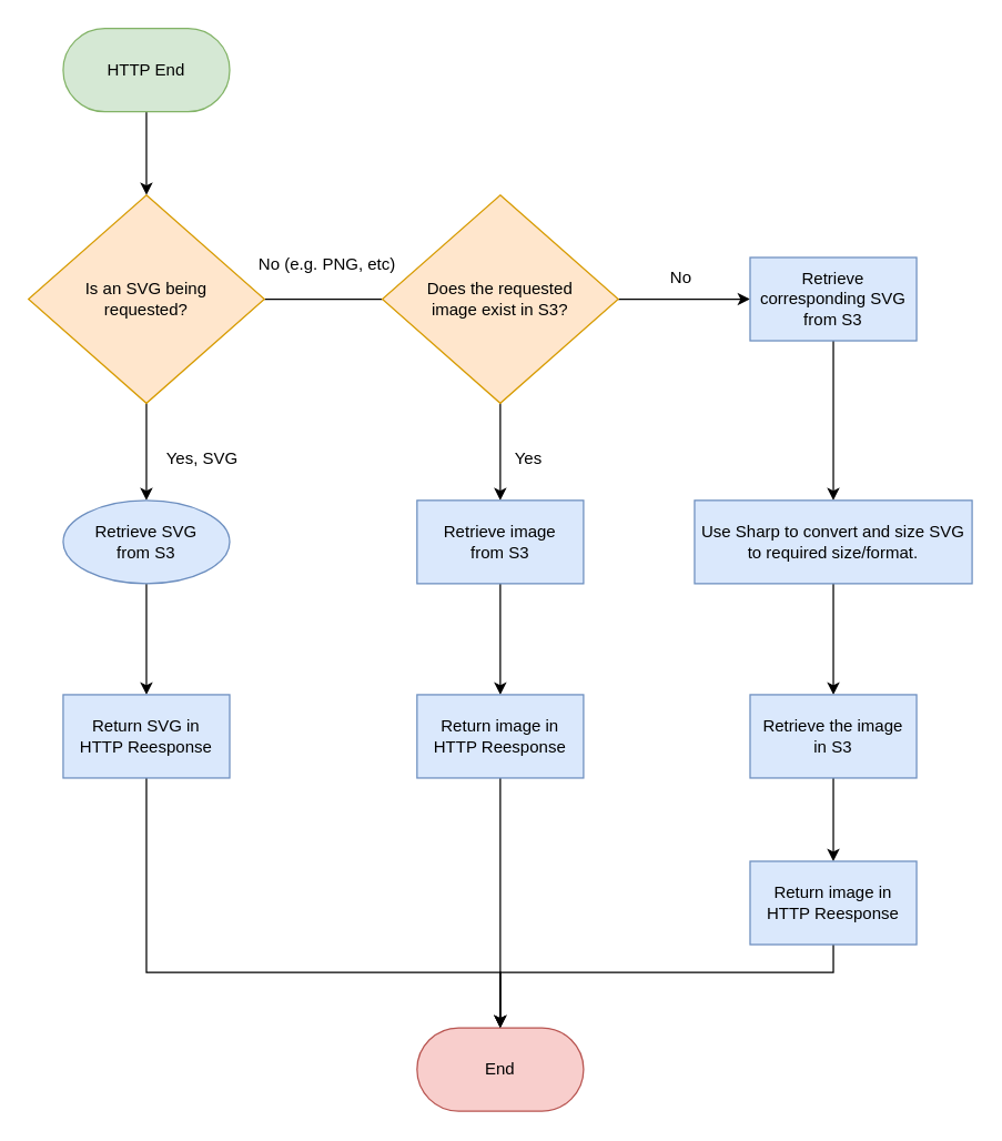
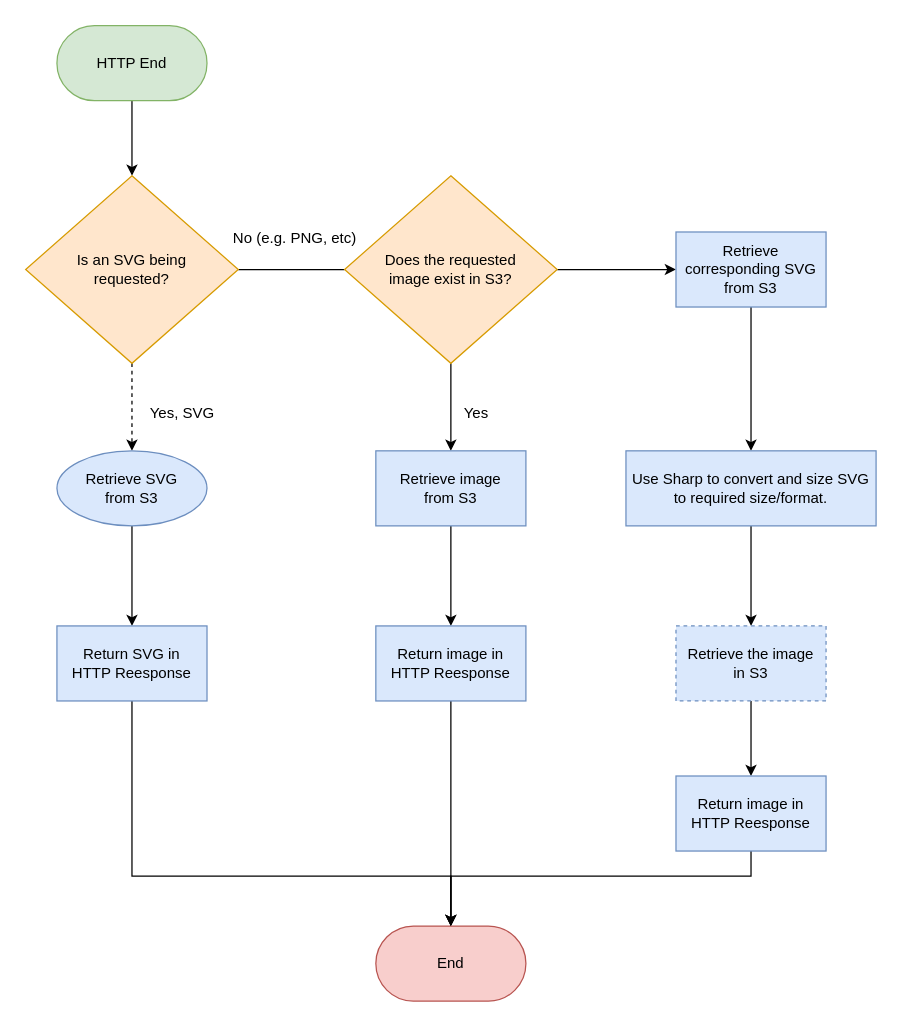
  <mxCell id="0" />
  <mxCell id="1" parent="0" />
  <mxCell id="2" style="edgeStyle=orthogonalEdgeStyle;rounded=0;orthogonalLoop=1;jettySize=auto;html=1;entryX=0.5;entryY=0;entryDx=0;entryDy=0;" edge="1" parent="1" source="3" target="6"><mxGeometry relative="1" as="geometry" /></mxCell>
  <mxCell id="3" value="HTTP End" style="rounded=1;whiteSpace=wrap;html=1;arcSize=50;fillColor=#d5e8d4;strokeColor=#82b366;" vertex="1" parent="1"><mxGeometry x="45" y="20" width="120" height="60" as="geometry" /></mxCell>
- <mxCell id="4" style="edgeStyle=orthogonalEdgeStyle;rounded=0;orthogonalLoop=1;jettySize=auto;html=1;entryX=0.5;entryY=0;entryDx=0;entryDy=0;" edge="1" parent="1" source="6" target="8"><mxGeometry relative="1" as="geometry" /></mxCell>
+ <mxCell id="4" style="edgeStyle=orthogonalEdgeStyle;rounded=0;orthogonalLoop=1;jettySize=auto;html=1;entryX=0.5;entryY=0;entryDx=0;entryDy=0;dashed=1;" edge="1" parent="1" source="6" target="8"><mxGeometry relative="1" as="geometry" /></mxCell>
  <mxCell id="5" style="edgeStyle=orthogonalEdgeStyle;rounded=0;orthogonalLoop=1;jettySize=auto;html=1;entryX=0;entryY=0.5;entryDx=0;entryDy=0;endArrow=none;" edge="1" parent="1" source="6" target="14"><mxGeometry relative="1" as="geometry" /></mxCell>
  <mxCell id="6" value="Is an SVG being&lt;br&gt;requested?" style="rhombus;whiteSpace=wrap;html=1;fillColor=#ffe6cc;strokeColor=#d79b00;" vertex="1" parent="1"><mxGeometry x="20" y="140" width="170" height="150" as="geometry" /></mxCell>
  <mxCell id="7" style="edgeStyle=orthogonalEdgeStyle;rounded=0;orthogonalLoop=1;jettySize=auto;html=1;entryX=0.5;entryY=0;entryDx=0;entryDy=0;" edge="1" parent="1" source="8" target="10"><mxGeometry relative="1" as="geometry" /></mxCell>
  <mxCell id="8" value="Retrieve SVG&lt;br&gt;from S3" style="ellipse;whiteSpace=wrap;html=1;fillColor=#dae8fc;strokeColor=#6c8ebf;" vertex="1" parent="1"><mxGeometry x="45" y="360" width="120" height="60" as="geometry" /></mxCell>
  <mxCell id="9" style="edgeStyle=orthogonalEdgeStyle;rounded=0;orthogonalLoop=1;jettySize=auto;html=1;exitX=0.5;exitY=1;exitDx=0;exitDy=0;" edge="1" parent="1" source="10" target="11"><mxGeometry relative="1" as="geometry"><Array as="points"><mxPoint x="105" y="700" /><mxPoint x="360" y="700" /></Array></mxGeometry></mxCell>
  <mxCell id="10" value="Return SVG in&lt;br&gt;HTTP Reesponse" style="rounded=0;whiteSpace=wrap;html=1;fillColor=#dae8fc;strokeColor=#6c8ebf;" vertex="1" parent="1"><mxGeometry x="45" y="500" width="120" height="60" as="geometry" /></mxCell>
  <mxCell id="11" value="End" style="rounded=1;whiteSpace=wrap;html=1;arcSize=50;fillColor=#f8cecc;strokeColor=#b85450;" vertex="1" parent="1"><mxGeometry x="300" y="740" width="120" height="60" as="geometry" /></mxCell>
  <mxCell id="12" style="edgeStyle=orthogonalEdgeStyle;rounded=0;orthogonalLoop=1;jettySize=auto;html=1;entryX=0.5;entryY=0;entryDx=0;entryDy=0;" edge="1" parent="1" source="14" target="16"><mxGeometry relative="1" as="geometry" /></mxCell>
  <mxCell id="13" style="edgeStyle=orthogonalEdgeStyle;rounded=0;orthogonalLoop=1;jettySize=auto;html=1;entryX=0;entryY=0.5;entryDx=0;entryDy=0;" edge="1" parent="1" source="14" target="20"><mxGeometry relative="1" as="geometry" /></mxCell>
  <mxCell id="14" value="Does the requested&lt;br&gt;image exist in S3?" style="rhombus;whiteSpace=wrap;html=1;fillColor=#ffe6cc;strokeColor=#d79b00;" vertex="1" parent="1"><mxGeometry x="275" y="140" width="170" height="150" as="geometry" /></mxCell>
  <mxCell id="15" style="edgeStyle=orthogonalEdgeStyle;rounded=0;orthogonalLoop=1;jettySize=auto;html=1;" edge="1" parent="1" source="16" target="18"><mxGeometry relative="1" as="geometry" /></mxCell>
  <mxCell id="16" value="Retrieve image&lt;br&gt;from S3" style="rounded=0;whiteSpace=wrap;html=1;fillColor=#dae8fc;strokeColor=#6c8ebf;" vertex="1" parent="1"><mxGeometry x="300" y="360" width="120" height="60" as="geometry" /></mxCell>
  <mxCell id="17" style="edgeStyle=orthogonalEdgeStyle;rounded=0;orthogonalLoop=1;jettySize=auto;html=1;" edge="1" parent="1" source="18" target="11"><mxGeometry relative="1" as="geometry" /></mxCell>
  <mxCell id="18" value="Return image in&lt;br&gt;HTTP Reesponse" style="rounded=0;whiteSpace=wrap;html=1;fillColor=#dae8fc;strokeColor=#6c8ebf;" vertex="1" parent="1"><mxGeometry x="300" y="500" width="120" height="60" as="geometry" /></mxCell>
  <mxCell id="19" style="edgeStyle=orthogonalEdgeStyle;rounded=0;orthogonalLoop=1;jettySize=auto;html=1;" edge="1" parent="1" source="20" target="22"><mxGeometry relative="1" as="geometry" /></mxCell>
  <mxCell id="20" value="Retrieve corresponding SVG&lt;br&gt;from S3" style="rounded=0;whiteSpace=wrap;html=1;fillColor=#dae8fc;strokeColor=#6c8ebf;" vertex="1" parent="1"><mxGeometry x="540" y="185" width="120" height="60" as="geometry" /></mxCell>
  <mxCell id="21" style="edgeStyle=orthogonalEdgeStyle;rounded=0;orthogonalLoop=1;jettySize=auto;html=1;entryX=0.5;entryY=0;entryDx=0;entryDy=0;" edge="1" parent="1" source="22" target="24"><mxGeometry relative="1" as="geometry" /></mxCell>
  <mxCell id="22" value="Use Sharp to convert and size SVG to required size/format." style="rounded=0;whiteSpace=wrap;html=1;fillColor=#dae8fc;strokeColor=#6c8ebf;" vertex="1" parent="1"><mxGeometry x="500" y="360" width="200" height="60" as="geometry" /></mxCell>
  <mxCell id="23" style="edgeStyle=orthogonalEdgeStyle;rounded=0;orthogonalLoop=1;jettySize=auto;html=1;entryX=0.5;entryY=0;entryDx=0;entryDy=0;" edge="1" parent="1" source="24" target="26"><mxGeometry relative="1" as="geometry" /></mxCell>
- <mxCell id="24" value="Retrieve the image&lt;br&gt;in S3" style="rounded=0;whiteSpace=wrap;html=1;fillColor=#dae8fc;strokeColor=#6c8ebf;" vertex="1" parent="1"><mxGeometry x="540" y="500" width="120" height="60" as="geometry" /></mxCell>
+ <mxCell id="24" value="Retrieve the image&lt;br&gt;in S3" style="rounded=0;whiteSpace=wrap;html=1;fillColor=#dae8fc;strokeColor=#6c8ebf;dashed=1;" vertex="1" parent="1"><mxGeometry x="540" y="500" width="120" height="60" as="geometry" /></mxCell>
  <mxCell id="25" style="edgeStyle=orthogonalEdgeStyle;rounded=0;orthogonalLoop=1;jettySize=auto;html=1;entryX=0.5;entryY=0;entryDx=0;entryDy=0;" edge="1" parent="1" source="26" target="11"><mxGeometry relative="1" as="geometry"><mxPoint x="600" y="740" as="targetPoint" /><Array as="points"><mxPoint x="600" y="700" /><mxPoint x="360" y="700" /></Array></mxGeometry></mxCell>
  <mxCell id="26" value="Return image in&lt;br&gt;HTTP Reesponse" style="rounded=0;whiteSpace=wrap;html=1;fillColor=#dae8fc;strokeColor=#6c8ebf;" vertex="1" parent="1"><mxGeometry x="540" y="620" width="120" height="60" as="geometry" /></mxCell>
  <mxCell id="27" value="Yes, SVG" style="text;html=1;align=center;verticalAlign=middle;resizable=0;points=[];autosize=1;" vertex="1" parent="1"><mxGeometry x="110" y="320" width="70" height="20" as="geometry" /></mxCell>
  <mxCell id="28" value="No (e.g. PNG, etc)" style="text;html=1;align=center;verticalAlign=middle;resizable=0;points=[];autosize=1;" vertex="1" parent="1"><mxGeometry x="180" y="180" width="110" height="20" as="geometry" /></mxCell>
  <mxCell id="29" value="Yes" style="text;html=1;align=center;verticalAlign=middle;resizable=0;points=[];autosize=1;" vertex="1" parent="1"><mxGeometry x="360" y="320" width="40" height="20" as="geometry" /></mxCell>
- <mxCell id="30" value="No" style="text;html=1;align=center;verticalAlign=middle;resizable=0;points=[];autosize=1;" vertex="1" parent="1"><mxGeometry x="475" y="190" width="30" height="20" as="geometry" /></mxCell>
